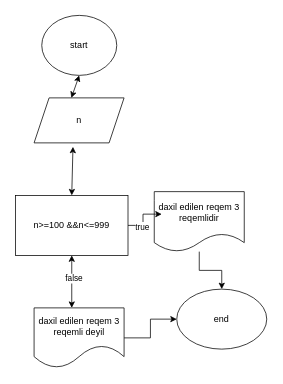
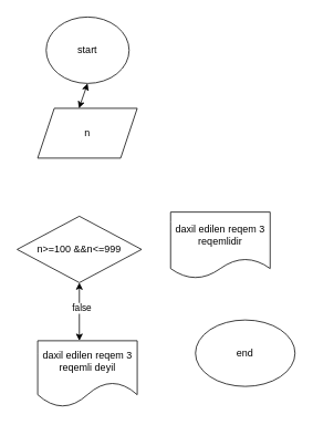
  <mxCell id="0" />
  <mxCell id="1" parent="0" />
  <mxCell id="2" value="start" style="ellipse;whiteSpace=wrap;html=1;aspect=fixed;" vertex="1" parent="1"><mxGeometry x="55" y="20" width="100" height="80" as="geometry" /></mxCell>
- <mxCell id="3" value="n&amp;gt;=100 &amp;amp;&amp;amp;n&amp;lt;=999" style="whiteSpace=wrap;html=1;rounded=0;" vertex="1" parent="1"><mxGeometry x="20" y="260" width="150" height="80" as="geometry" /></mxCell>
- <mxCell id="4" value="" style="endArrow=classic;startArrow=classic;html=1;rounded=0;entryX=0.432;entryY=1.087;entryDx=0;entryDy=0;exitX=0.5;exitY=0;exitDx=0;exitDy=0;entryPerimeter=0;" edge="1" parent="1" source="3" target="8"><mxGeometry width="50" height="50" relative="1" as="geometry"><mxPoint x="185" y="510" as="sourcePoint" /><mxPoint x="104.79" y="190" as="targetPoint" /><Array as="points" /></mxGeometry></mxCell>
+ <mxCell id="3" value="n&amp;gt;=100 &amp;amp;&amp;amp;n&amp;lt;=999" style="rhombus;whiteSpace=wrap;html=1;" vertex="1" parent="1"><mxGeometry x="20" y="260" width="150" height="80" as="geometry" /></mxCell>
  <mxCell id="5" value="" style="endArrow=classic;startArrow=classic;html=1;rounded=0;entryX=0.5;entryY=1;entryDx=0;entryDy=0;exitX=0.5;exitY=0;exitDx=0;exitDy=0;" edge="1" parent="1" target="2"><mxGeometry width="50" height="50" relative="1" as="geometry"><mxPoint x="94.5" y="130" as="sourcePoint" /><mxPoint x="94.5" y="60" as="targetPoint" /><Array as="points" /></mxGeometry></mxCell>
  <mxCell id="6" value="" style="endArrow=classic;startArrow=classic;html=1;rounded=0;entryX=0.5;entryY=1;entryDx=0;entryDy=0;" edge="1" parent="1" target="3"><mxGeometry width="50" height="50" relative="1" as="geometry"><mxPoint x="95" y="410" as="sourcePoint" /><mxPoint x="145" y="360" as="targetPoint" /></mxGeometry></mxCell>
  <mxCell id="7" value="false" style="edgeLabel;html=1;align=center;verticalAlign=middle;resizable=0;points=[];" vertex="1" connectable="0" parent="6"><mxGeometry x="0.154" y="-2" relative="1" as="geometry"><mxPoint as="offset" /></mxGeometry></mxCell>
  <mxCell id="8" value="n" style="shape=parallelogram;perimeter=parallelogramPerimeter;whiteSpace=wrap;html=1;fixedSize=1;" vertex="1" parent="1"><mxGeometry x="44.79" y="130" width="120" height="60" as="geometry" /></mxCell>
- <mxCell id="9" style="edgeStyle=orthogonalEdgeStyle;rounded=0;orthogonalLoop=1;jettySize=auto;html=1;" edge="1" parent="1" source="10" target="13"><mxGeometry relative="1" as="geometry" /></mxCell>
  <mxCell id="10" value="daxil edilen reqem 3 reqemli deyil" style="shape=document;whiteSpace=wrap;html=1;boundedLbl=1;size=0.375;" vertex="1" parent="1"><mxGeometry x="44.79" y="410" width="120" height="80" as="geometry" /></mxCell>
- <mxCell id="11" style="edgeStyle=orthogonalEdgeStyle;rounded=0;orthogonalLoop=1;jettySize=auto;html=1;" edge="1" parent="1" source="12" target="13"><mxGeometry relative="1" as="geometry" /></mxCell>
  <mxCell id="12" value="daxil edilen reqem 3 reqemlidir" style="shape=document;whiteSpace=wrap;html=1;boundedLbl=1;" vertex="1" parent="1"><mxGeometry x="205" y="255" width="120" height="80" as="geometry" /></mxCell>
  <mxCell id="13" value="end" style="ellipse;whiteSpace=wrap;html=1;" vertex="1" parent="1"><mxGeometry x="235" y="385" width="120" height="80" as="geometry" /></mxCell>
- <mxCell id="14" style="edgeStyle=orthogonalEdgeStyle;rounded=0;orthogonalLoop=1;jettySize=auto;html=1;entryX=0.083;entryY=0.375;entryDx=0;entryDy=0;entryPerimeter=0;" edge="1" parent="1" source="3" target="12"><mxGeometry relative="1" as="geometry" /></mxCell>
- <mxCell id="15" value="true" style="edgeLabel;html=1;align=center;verticalAlign=middle;resizable=0;points=[];" vertex="1" connectable="0" parent="14"><mxGeometry x="-0.393" y="-1" relative="1" as="geometry"><mxPoint as="offset" /></mxGeometry></mxCell>
